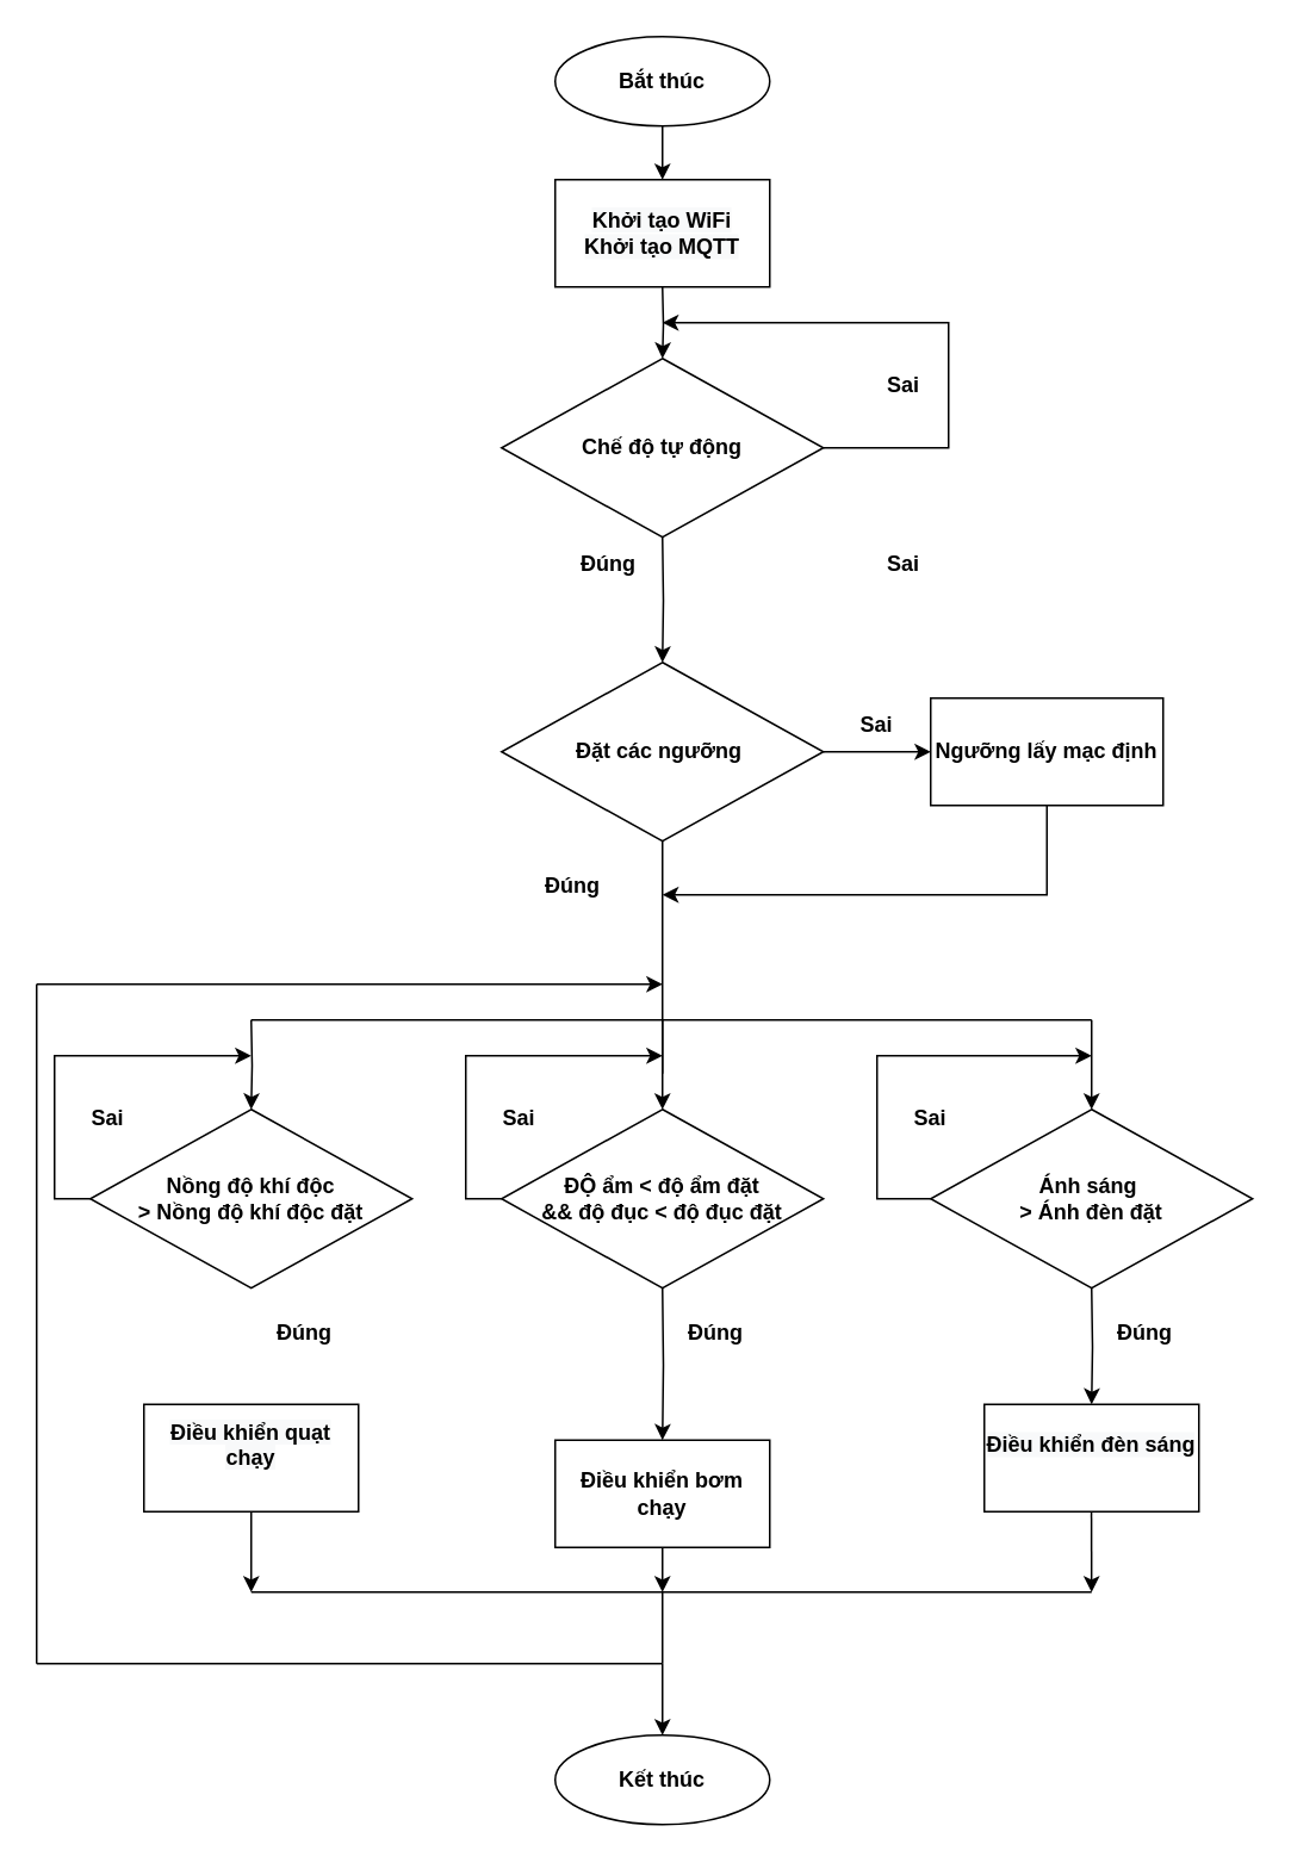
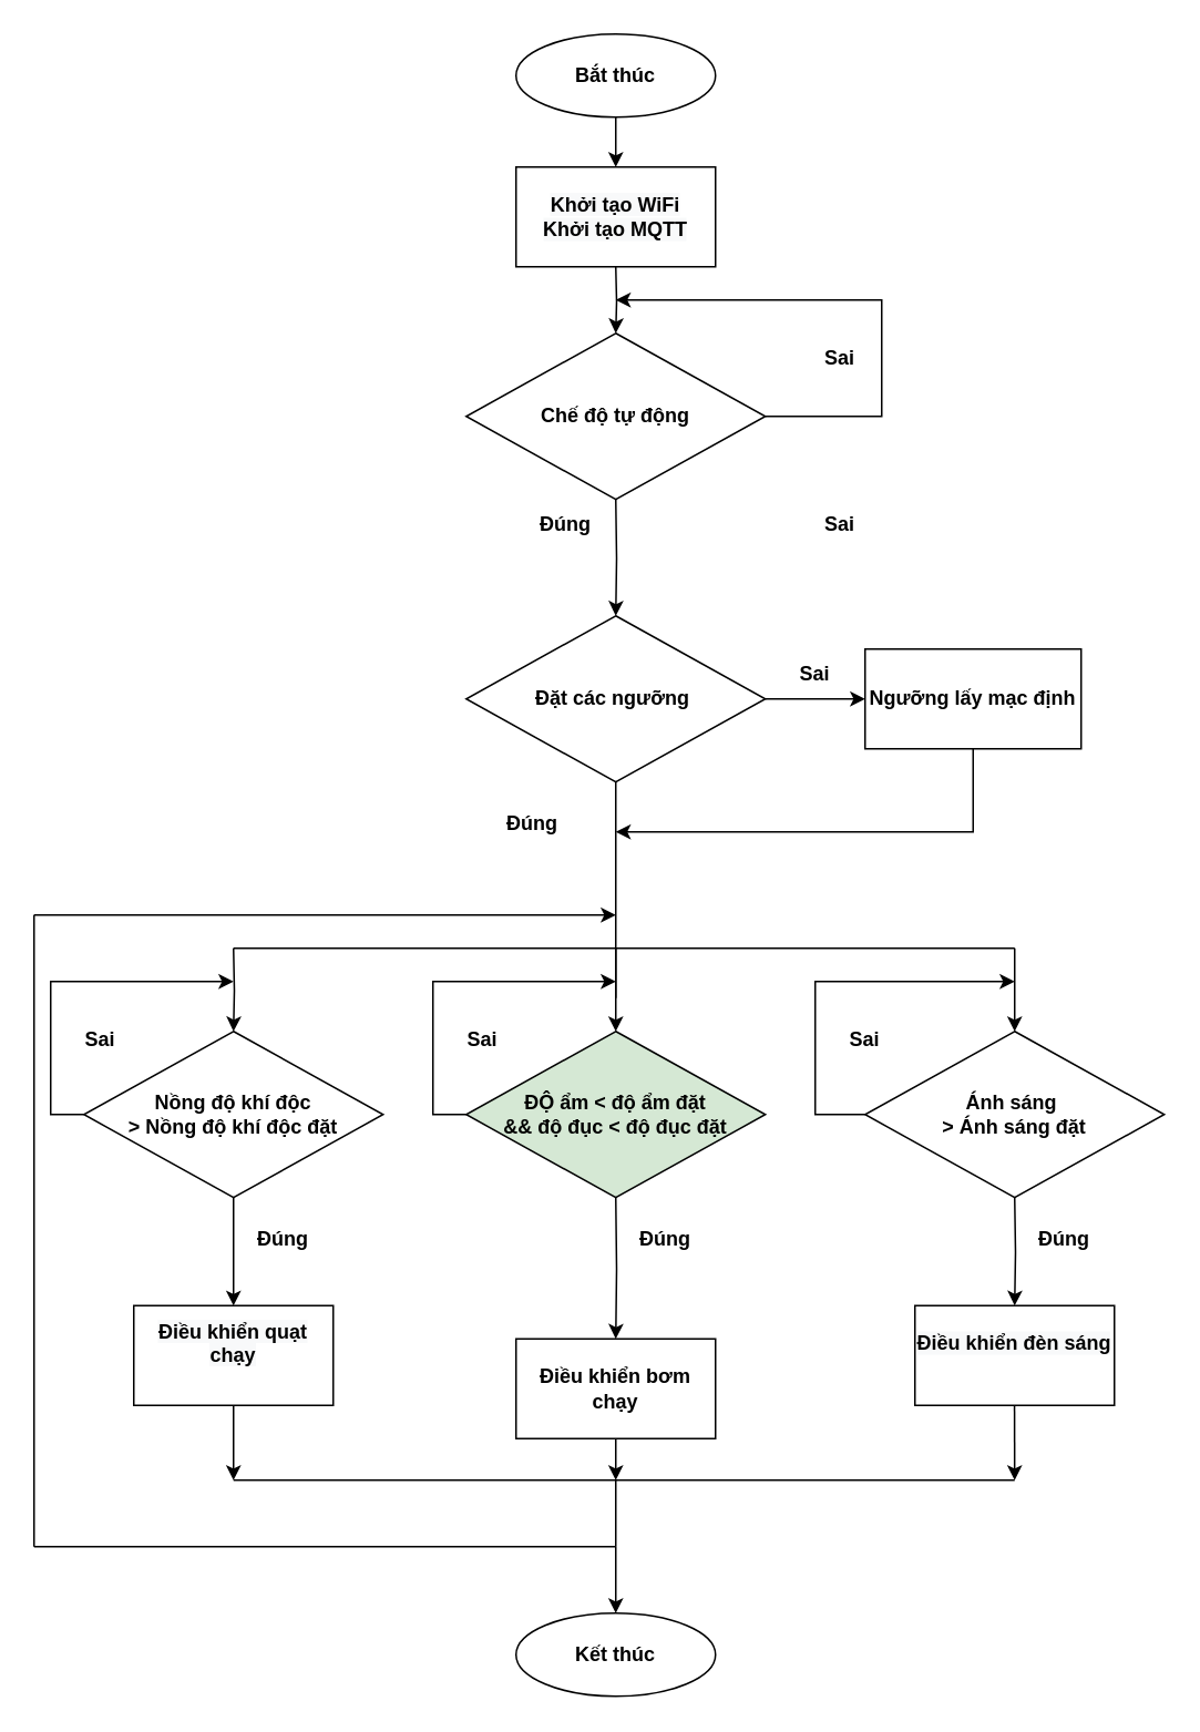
  <mxCell id="0" />
  <mxCell id="1" parent="0" />
  <mxCell id="2" style="edgeStyle=orthogonalEdgeStyle;rounded=0;orthogonalLoop=1;jettySize=auto;html=1;fontStyle=1" parent="1" source="3" edge="1"><mxGeometry relative="1" as="geometry"><mxPoint x="370" y="100" as="targetPoint" /></mxGeometry></mxCell>
  <mxCell id="3" value="Bắt thúc" style="ellipse;whiteSpace=wrap;html=1;fontStyle=1" parent="1" vertex="1"><mxGeometry x="310" y="20" width="120" height="50" as="geometry" /></mxCell>
  <mxCell id="4" style="edgeStyle=orthogonalEdgeStyle;rounded=0;orthogonalLoop=1;jettySize=auto;html=1;fontStyle=1;entryX=0.5;entryY=0;entryDx=0;entryDy=0;" parent="1" target="9" edge="1"><mxGeometry relative="1" as="geometry"><mxPoint x="370" y="190" as="targetPoint" /><mxPoint x="370" y="160" as="sourcePoint" /></mxGeometry></mxCell>
  <mxCell id="5" style="edgeStyle=orthogonalEdgeStyle;rounded=0;orthogonalLoop=1;jettySize=auto;html=1;entryX=0;entryY=0.5;entryDx=0;entryDy=0;" edge="1" parent="1" source="6" target="15"><mxGeometry relative="1" as="geometry" /></mxCell>
  <mxCell id="6" value="Đặt các ngưỡng&amp;nbsp;" style="rhombus;whiteSpace=wrap;html=1;fontStyle=1" parent="1" vertex="1"><mxGeometry x="280" y="370" width="180" height="100" as="geometry" /></mxCell>
  <mxCell id="7" style="edgeStyle=orthogonalEdgeStyle;rounded=0;orthogonalLoop=1;jettySize=auto;html=1;fontStyle=1;entryX=0.5;entryY=0;entryDx=0;entryDy=0;" parent="1" target="6" edge="1"><mxGeometry relative="1" as="geometry"><mxPoint x="370" y="300" as="sourcePoint" /><mxPoint x="370" y="340" as="targetPoint" /></mxGeometry></mxCell>
  <mxCell id="8" style="edgeStyle=orthogonalEdgeStyle;rounded=0;orthogonalLoop=1;jettySize=auto;html=1;" parent="1" source="9" edge="1"><mxGeometry relative="1" as="geometry"><mxPoint x="370" y="180" as="targetPoint" /><Array as="points"><mxPoint x="530" y="250" /><mxPoint x="530" y="180" /></Array></mxGeometry></mxCell>
  <mxCell id="9" value="Chế độ tự động" style="rhombus;whiteSpace=wrap;html=1;fontStyle=1" parent="1" vertex="1"><mxGeometry x="280" y="200" width="180" height="100" as="geometry" /></mxCell>
  <mxCell id="10" value="Sai" style="text;html=1;strokeColor=none;fillColor=none;align=center;verticalAlign=middle;whiteSpace=wrap;rounded=0;fontStyle=1" parent="1" vertex="1"><mxGeometry x="475" y="200" width="60" height="30" as="geometry" /></mxCell>
  <mxCell id="11" value="Đúng" style="text;html=1;strokeColor=none;fillColor=none;align=center;verticalAlign=middle;whiteSpace=wrap;rounded=0;fontStyle=1" parent="1" vertex="1"><mxGeometry x="310" y="300" width="60" height="30" as="geometry" /></mxCell>
  <mxCell id="12" value="Sai" style="text;html=1;strokeColor=none;fillColor=none;align=center;verticalAlign=middle;whiteSpace=wrap;rounded=0;fontStyle=1" parent="1" vertex="1"><mxGeometry x="475" y="300" width="60" height="30" as="geometry" /></mxCell>
  <mxCell id="13" value="&lt;span style=&quot;color: rgb(0, 0, 0); font-family: Helvetica; font-size: 12px; font-style: normal; font-variant-ligatures: normal; font-variant-caps: normal; font-weight: 700; letter-spacing: normal; orphans: 2; text-align: center; text-indent: 0px; text-transform: none; widows: 2; word-spacing: 0px; -webkit-text-stroke-width: 0px; background-color: rgb(248, 249, 250); text-decoration-thickness: initial; text-decoration-style: initial; text-decoration-color: initial; float: none; display: inline !important;&quot;&gt;Khởi tạo WiFi&lt;/span&gt;&lt;br style=&quot;color: rgb(0, 0, 0); font-family: Helvetica; font-size: 12px; font-style: normal; font-variant-ligatures: normal; font-variant-caps: normal; font-weight: 700; letter-spacing: normal; orphans: 2; text-align: center; text-indent: 0px; text-transform: none; widows: 2; word-spacing: 0px; -webkit-text-stroke-width: 0px; background-color: rgb(248, 249, 250); text-decoration-thickness: initial; text-decoration-style: initial; text-decoration-color: initial;&quot;&gt;&lt;span style=&quot;color: rgb(0, 0, 0); font-family: Helvetica; font-size: 12px; font-style: normal; font-variant-ligatures: normal; font-variant-caps: normal; font-weight: 700; letter-spacing: normal; orphans: 2; text-align: center; text-indent: 0px; text-transform: none; widows: 2; word-spacing: 0px; -webkit-text-stroke-width: 0px; background-color: rgb(248, 249, 250); text-decoration-thickness: initial; text-decoration-style: initial; text-decoration-color: initial; float: none; display: inline !important;&quot;&gt;Khởi tạo MQTT&lt;/span&gt;" style="rounded=0;whiteSpace=wrap;html=1;" parent="1" vertex="1"><mxGeometry x="310" y="100" width="120" height="60" as="geometry" /></mxCell>
  <mxCell id="14" style="edgeStyle=orthogonalEdgeStyle;rounded=0;orthogonalLoop=1;jettySize=auto;html=1;" edge="1" parent="1" source="15"><mxGeometry relative="1" as="geometry"><mxPoint x="370" y="500" as="targetPoint" /><Array as="points"><mxPoint x="585" y="500" /></Array></mxGeometry></mxCell>
  <mxCell id="15" value="&lt;span style=&quot;font-weight: 700;&quot;&gt;Ngưỡng lấy mạc định&lt;/span&gt;" style="rounded=0;whiteSpace=wrap;html=1;" vertex="1" parent="1"><mxGeometry x="520" y="390" width="130" height="60" as="geometry" /></mxCell>
  <mxCell id="16" value="Sai" style="text;html=1;strokeColor=none;fillColor=none;align=center;verticalAlign=middle;whiteSpace=wrap;rounded=0;fontStyle=1" vertex="1" parent="1"><mxGeometry x="460" y="390" width="60" height="30" as="geometry" /></mxCell>
+ <mxCell id="17" style="edgeStyle=orthogonalEdgeStyle;rounded=0;orthogonalLoop=1;jettySize=auto;html=1;fontStyle=1;exitX=0.5;exitY=1;exitDx=0;exitDy=0;entryX=0.5;entryY=0;entryDx=0;entryDy=0;" edge="1" parent="1" source="19" target="24"><mxGeometry relative="1" as="geometry"><mxPoint x="140" y="760" as="targetPoint" /></mxGeometry></mxCell>
  <mxCell id="18" style="edgeStyle=orthogonalEdgeStyle;rounded=0;orthogonalLoop=1;jettySize=auto;html=1;" edge="1" parent="1" source="19"><mxGeometry relative="1" as="geometry"><mxPoint x="140" y="590" as="targetPoint" /><Array as="points"><mxPoint x="30" y="670" /><mxPoint x="30" y="590" /><mxPoint x="140" y="590" /></Array></mxGeometry></mxCell>
  <mxCell id="19" value="Nồng độ khí độc &lt;br&gt;&amp;gt; Nồng độ khí độc đặt" style="rhombus;whiteSpace=wrap;html=1;fontStyle=1" vertex="1" parent="1"><mxGeometry y="620" width="180" height="100" as="geometry" x="50" /></mxCell>
  <mxCell id="20" style="edgeStyle=orthogonalEdgeStyle;rounded=0;orthogonalLoop=1;jettySize=auto;html=1;" edge="1" parent="1" source="21"><mxGeometry relative="1" as="geometry"><mxPoint x="370" y="590" as="targetPoint" /><Array as="points"><mxPoint x="260" y="670" /><mxPoint x="260" y="590" /></Array></mxGeometry></mxCell>
- <mxCell id="21" value="ĐỘ ẩm &amp;lt; độ ẩm đặt &lt;br&gt;&amp;amp;&amp;amp; độ đục &amp;lt; độ đục đặt" style="rhombus;whiteSpace=wrap;html=1;fontStyle=1" vertex="1" parent="1"><mxGeometry x="280" y="620" width="180" height="100" as="geometry" /></mxCell>
+ <mxCell id="21" value="ĐỘ ẩm &amp;lt; độ ẩm đặt &lt;br&gt;&amp;amp;&amp;amp; độ đục &amp;lt; độ đục đặt" style="rhombus;whiteSpace=wrap;html=1;fontStyle=1;fillColor=#d5e8d4;" vertex="1" parent="1"><mxGeometry x="280" y="620" width="180" height="100" as="geometry" /></mxCell>
  <mxCell id="22" style="edgeStyle=orthogonalEdgeStyle;rounded=0;orthogonalLoop=1;jettySize=auto;html=1;fontStyle=1;entryX=0.5;entryY=0;entryDx=0;entryDy=0;" edge="1" parent="1" target="25"><mxGeometry relative="1" as="geometry"><mxPoint x="530" y="650" as="targetPoint" /><mxPoint x="370" y="720" as="sourcePoint" /></mxGeometry></mxCell>
  <mxCell id="23" value="Đúng" style="text;html=1;strokeColor=none;fillColor=none;align=center;verticalAlign=middle;whiteSpace=wrap;rounded=0;fontStyle=1" vertex="1" parent="1"><mxGeometry x="290" y="480" width="60" height="30" as="geometry" /></mxCell>
  <mxCell id="24" value="&#10;&lt;span style=&quot;color: rgb(0, 0, 0); font-family: Helvetica; font-size: 12px; font-style: normal; font-variant-ligatures: normal; font-variant-caps: normal; font-weight: 700; letter-spacing: normal; orphans: 2; text-align: center; text-indent: 0px; text-transform: none; widows: 2; word-spacing: 0px; -webkit-text-stroke-width: 0px; background-color: rgb(248, 249, 250); text-decoration-thickness: initial; text-decoration-style: initial; text-decoration-color: initial; float: none; display: inline !important;&quot;&gt;Điều khiển quạt chạy&lt;/span&gt;&#10;&#10;" style="rounded=0;whiteSpace=wrap;html=1;" vertex="1" parent="1"><mxGeometry x="80" y="785" width="120" height="60" as="geometry" /></mxCell>
  <mxCell id="25" value="Điều khiển bơm chạy" style="rounded=0;whiteSpace=wrap;html=1;fontStyle=1" vertex="1" parent="1"><mxGeometry x="310" y="805" width="120" height="60" as="geometry" /></mxCell>
  <mxCell id="26" style="edgeStyle=orthogonalEdgeStyle;rounded=0;orthogonalLoop=1;jettySize=auto;html=1;fontStyle=1;entryX=0.5;entryY=0;entryDx=0;entryDy=0;" edge="1" parent="1" target="27"><mxGeometry relative="1" as="geometry"><mxPoint x="770" y="650" as="targetPoint" /><mxPoint x="610" y="720" as="sourcePoint" /></mxGeometry></mxCell>
  <mxCell id="27" value="&#10;&lt;span style=&quot;color: rgb(0, 0, 0); font-family: Helvetica; font-size: 12px; font-style: normal; font-variant-ligatures: normal; font-variant-caps: normal; font-weight: 700; letter-spacing: normal; orphans: 2; text-align: center; text-indent: 0px; text-transform: none; widows: 2; word-spacing: 0px; -webkit-text-stroke-width: 0px; background-color: rgb(248, 249, 250); text-decoration-thickness: initial; text-decoration-style: initial; text-decoration-color: initial; float: none; display: inline !important;&quot;&gt;Điều khiển đèn sáng&lt;/span&gt;&#10;&#10;" style="rounded=0;whiteSpace=wrap;html=1;" vertex="1" parent="1"><mxGeometry x="550" y="785" width="120" height="60" as="geometry" /></mxCell>
  <mxCell id="28" style="edgeStyle=orthogonalEdgeStyle;rounded=0;orthogonalLoop=1;jettySize=auto;html=1;" edge="1" parent="1" source="29"><mxGeometry relative="1" as="geometry"><mxPoint x="610" y="590" as="targetPoint" /><Array as="points"><mxPoint x="490" y="670" /><mxPoint x="490" y="590" /></Array></mxGeometry></mxCell>
- <mxCell id="29" value="Ánh sáng&amp;nbsp;&lt;br&gt;&amp;gt; Ánh đèn đặt" style="rhombus;whiteSpace=wrap;html=1;fontStyle=1" vertex="1" parent="1"><mxGeometry x="520" y="620" width="180" height="100" as="geometry" /></mxCell>
+ <mxCell id="29" value="Ánh sáng&amp;nbsp;&lt;br&gt;&amp;gt; Ánh sáng đặt" style="rhombus;whiteSpace=wrap;html=1;fontStyle=1" vertex="1" parent="1"><mxGeometry x="520" y="620" width="180" height="100" as="geometry" /></mxCell>
  <mxCell id="30" value="" style="endArrow=none;html=1;rounded=0;" edge="1" parent="1"><mxGeometry width="50" height="50" relative="1" as="geometry"><mxPoint x="140" y="570" as="sourcePoint" /><mxPoint x="610" y="570" as="targetPoint" /></mxGeometry></mxCell>
  <mxCell id="31" style="edgeStyle=orthogonalEdgeStyle;rounded=0;orthogonalLoop=1;jettySize=auto;html=1;fontStyle=1;entryX=0.5;entryY=0;entryDx=0;entryDy=0;" edge="1" parent="1" target="19"><mxGeometry relative="1" as="geometry"><mxPoint x="139.76" y="615" as="targetPoint" /><mxPoint x="140" y="570" as="sourcePoint" /></mxGeometry></mxCell>
  <mxCell id="32" value="" style="endArrow=classic;html=1;rounded=0;entryX=0.5;entryY=0;entryDx=0;entryDy=0;" edge="1" parent="1" target="21"><mxGeometry width="50" height="50" relative="1" as="geometry"><mxPoint x="370" y="570" as="sourcePoint" /><mxPoint x="440" y="600" as="targetPoint" /></mxGeometry></mxCell>
  <mxCell id="33" value="" style="endArrow=none;html=1;rounded=0;entryX=0.5;entryY=1;entryDx=0;entryDy=0;" edge="1" parent="1" target="6"><mxGeometry width="50" height="50" relative="1" as="geometry"><mxPoint x="370" y="600" as="sourcePoint" /><mxPoint x="380" y="510" as="targetPoint" /></mxGeometry></mxCell>
  <mxCell id="34" value="" style="endArrow=classic;html=1;rounded=0;entryX=0.5;entryY=0;entryDx=0;entryDy=0;" edge="1" parent="1" target="29"><mxGeometry width="50" height="50" relative="1" as="geometry"><mxPoint x="610" y="570" as="sourcePoint" /><mxPoint x="560" y="620" as="targetPoint" /></mxGeometry></mxCell>
  <mxCell id="35" value="" style="endArrow=none;html=1;rounded=0;" edge="1" parent="1"><mxGeometry width="50" height="50" relative="1" as="geometry"><mxPoint x="140" y="890" as="sourcePoint" /><mxPoint x="610" y="890" as="targetPoint" /></mxGeometry></mxCell>
  <mxCell id="36" value="" style="endArrow=classic;html=1;rounded=0;exitX=0.5;exitY=1;exitDx=0;exitDy=0;" edge="1" parent="1" source="24"><mxGeometry width="50" height="50" relative="1" as="geometry"><mxPoint x="470" y="960" as="sourcePoint" /><mxPoint x="140" y="890" as="targetPoint" /></mxGeometry></mxCell>
  <mxCell id="37" value="" style="endArrow=classic;html=1;rounded=0;exitX=0.5;exitY=1;exitDx=0;exitDy=0;" edge="1" parent="1" source="25"><mxGeometry width="50" height="50" relative="1" as="geometry"><mxPoint x="410" y="920" as="sourcePoint" /><mxPoint x="370" y="890" as="targetPoint" /></mxGeometry></mxCell>
  <mxCell id="38" value="" style="endArrow=classic;html=1;rounded=0;" edge="1" parent="1"><mxGeometry width="50" height="50" relative="1" as="geometry"><mxPoint x="609.89" y="845" as="sourcePoint" /><mxPoint x="610" y="890" as="targetPoint" /></mxGeometry></mxCell>
  <mxCell id="39" value="" style="endArrow=none;html=1;rounded=0;" edge="1" parent="1"><mxGeometry width="50" height="50" relative="1" as="geometry"><mxPoint x="370" y="930" as="sourcePoint" /><mxPoint x="370" y="890" as="targetPoint" /></mxGeometry></mxCell>
  <mxCell id="40" value="" style="endArrow=none;html=1;rounded=0;" edge="1" parent="1"><mxGeometry width="50" height="50" relative="1" as="geometry"><mxPoint x="20" y="930" as="sourcePoint" /><mxPoint x="370" y="930" as="targetPoint" /></mxGeometry></mxCell>
  <mxCell id="41" value="" style="endArrow=none;html=1;rounded=0;" edge="1" parent="1"><mxGeometry width="50" height="50" relative="1" as="geometry"><mxPoint x="20" y="930" as="sourcePoint" /><mxPoint x="20" y="550" as="targetPoint" /></mxGeometry></mxCell>
  <mxCell id="42" value="" style="endArrow=classic;html=1;rounded=0;" edge="1" parent="1"><mxGeometry width="50" height="50" relative="1" as="geometry"><mxPoint x="20" y="550" as="sourcePoint" /><mxPoint x="370" y="550" as="targetPoint" /></mxGeometry></mxCell>
  <mxCell id="43" value="Kết thúc" style="ellipse;whiteSpace=wrap;html=1;fontStyle=1" vertex="1" parent="1"><mxGeometry x="310" y="970" width="120" height="50" as="geometry" /></mxCell>
  <mxCell id="44" value="" style="endArrow=classic;html=1;rounded=0;entryX=0.5;entryY=0;entryDx=0;entryDy=0;" edge="1" parent="1"><mxGeometry width="50" height="50" relative="1" as="geometry"><mxPoint x="370" y="930" as="sourcePoint" /><mxPoint x="370" y="970" as="targetPoint" /></mxGeometry></mxCell>
  <mxCell id="45" value="Sai" style="text;html=1;strokeColor=none;fillColor=none;align=center;verticalAlign=middle;whiteSpace=wrap;rounded=0;fontStyle=1" vertex="1" parent="1"><mxGeometry x="30" y="610" width="60" height="30" as="geometry" /></mxCell>
  <mxCell id="46" value="Sai" style="text;html=1;strokeColor=none;fillColor=none;align=center;verticalAlign=middle;whiteSpace=wrap;rounded=0;fontStyle=1" vertex="1" parent="1"><mxGeometry x="260" y="610" width="60" height="30" as="geometry" /></mxCell>
  <mxCell id="47" value="Sai" style="text;html=1;strokeColor=none;fillColor=none;align=center;verticalAlign=middle;whiteSpace=wrap;rounded=0;fontStyle=1" vertex="1" parent="1"><mxGeometry x="490" y="610" width="60" height="30" as="geometry" /></mxCell>
  <mxCell id="48" value="Đúng" style="text;html=1;strokeColor=none;fillColor=none;align=center;verticalAlign=middle;whiteSpace=wrap;rounded=0;fontStyle=1" vertex="1" parent="1"><mxGeometry x="140" y="730" width="60" height="30" as="geometry" /></mxCell>
  <mxCell id="49" value="Đúng" style="text;html=1;strokeColor=none;fillColor=none;align=center;verticalAlign=middle;whiteSpace=wrap;rounded=0;fontStyle=1" vertex="1" parent="1"><mxGeometry x="370" y="730" width="60" height="30" as="geometry" /></mxCell>
  <mxCell id="50" value="Đúng" style="text;html=1;strokeColor=none;fillColor=none;align=center;verticalAlign=middle;whiteSpace=wrap;rounded=0;fontStyle=1" vertex="1" parent="1"><mxGeometry x="610" y="730" width="60" height="30" as="geometry" /></mxCell>
